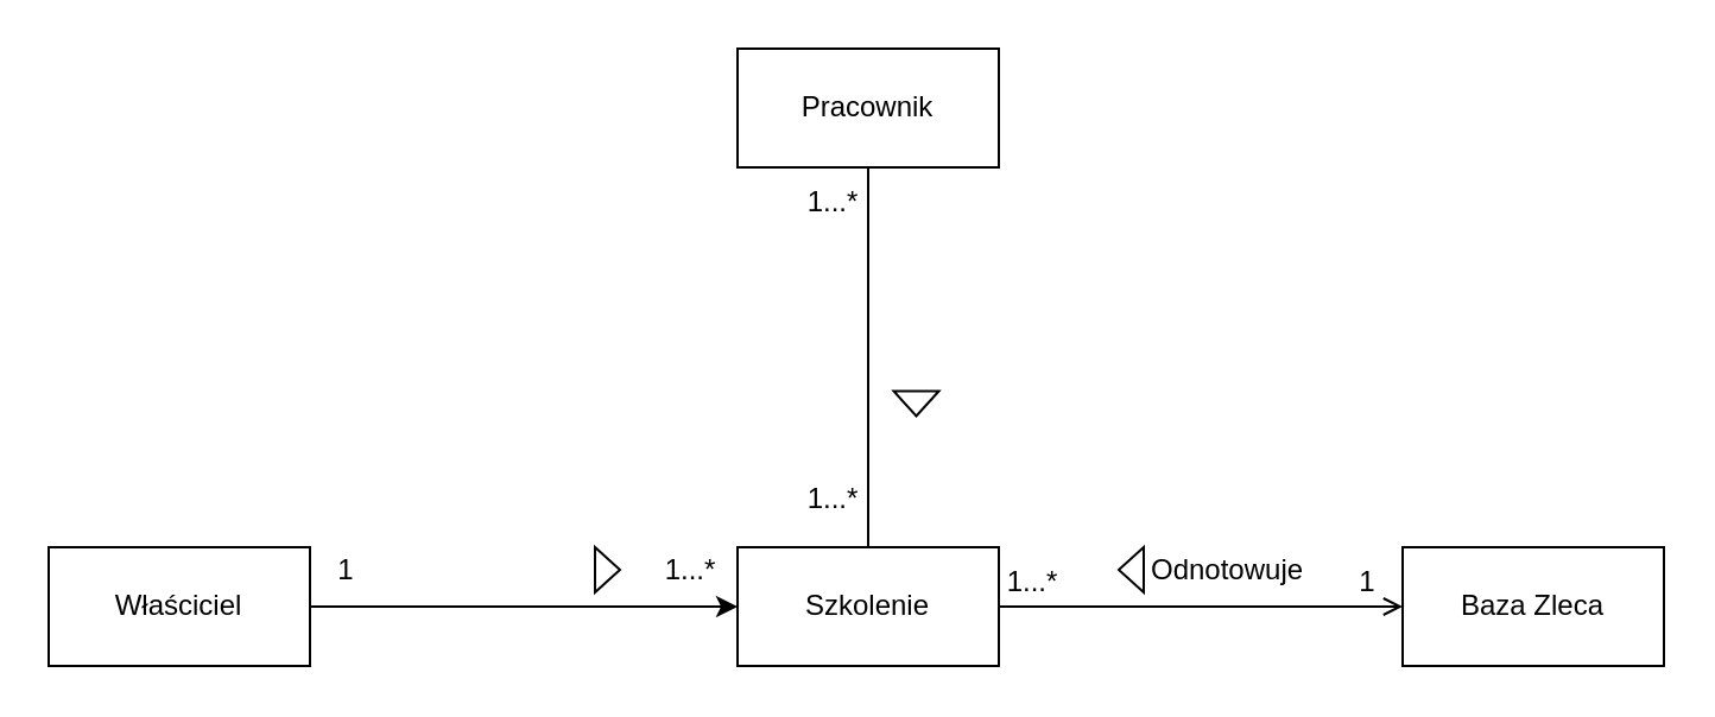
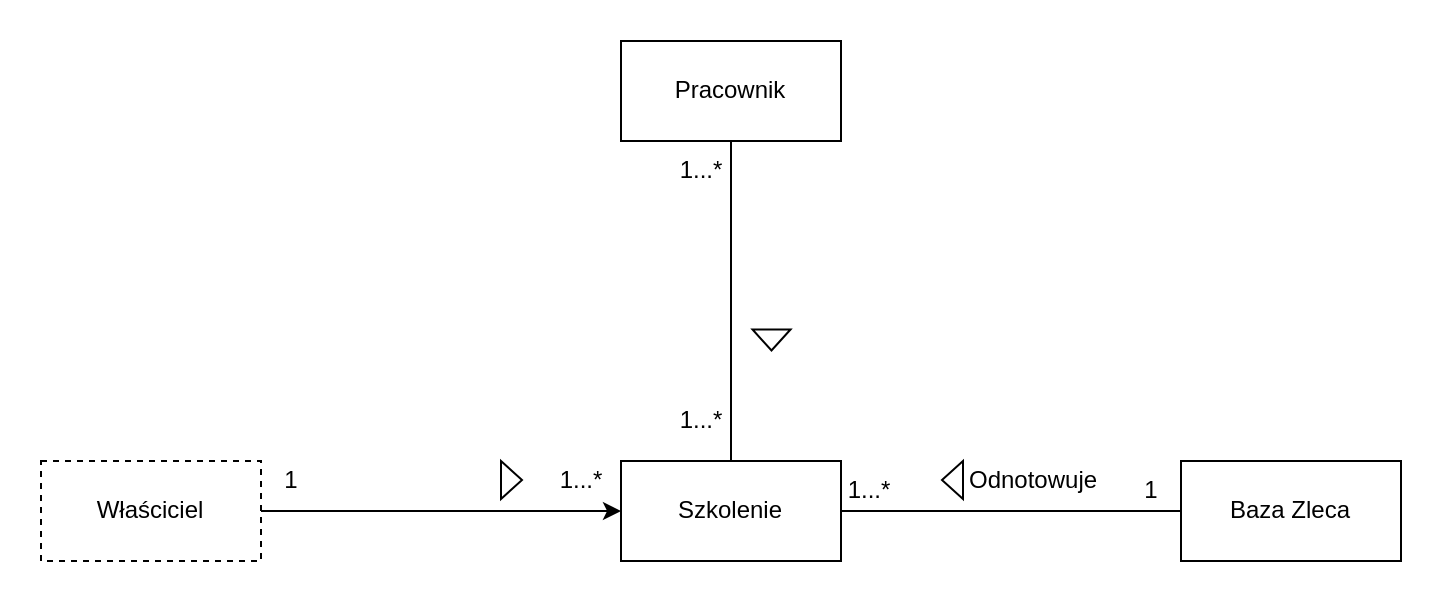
  <mxCell id="0" />
  <mxCell id="1" parent="0" />
  <mxCell id="2" value="Pracownik" style="html=1;whiteSpace=wrap;" vertex="1" parent="1"><mxGeometry x="310" y="20" width="110" height="50" as="geometry" /></mxCell>
  <mxCell id="3" style="edgeStyle=orthogonalEdgeStyle;rounded=0;orthogonalLoop=1;jettySize=auto;html=1;entryX=0;entryY=0.5;entryDx=0;entryDy=0;" edge="1" parent="1" source="4" target="8"><mxGeometry relative="1" as="geometry" /></mxCell>
- <mxCell id="4" value="Właściciel" style="html=1;whiteSpace=wrap;" vertex="1" parent="1"><mxGeometry x="20" y="230" width="110" height="50" as="geometry" /></mxCell>
+ <mxCell id="4" value="Właściciel" style="html=1;whiteSpace=wrap;dashed=1;" vertex="1" parent="1"><mxGeometry x="20" y="230" width="110" height="50" as="geometry" /></mxCell>
  <mxCell id="5" value="Baza Zleca" style="html=1;whiteSpace=wrap;" vertex="1" parent="1"><mxGeometry x="590" y="230" width="110" height="50" as="geometry" /></mxCell>
  <mxCell id="6" style="edgeStyle=orthogonalEdgeStyle;rounded=0;orthogonalLoop=1;jettySize=auto;html=1;entryX=0.5;entryY=1;entryDx=0;entryDy=0;endArrow=none;startFill=0;" edge="1" parent="1" source="8" target="2"><mxGeometry relative="1" as="geometry" /></mxCell>
- <mxCell id="7" style="edgeStyle=orthogonalEdgeStyle;rounded=0;orthogonalLoop=1;jettySize=auto;html=1;entryX=0;entryY=0.5;entryDx=0;entryDy=0;endArrow=open;startFill=0;" edge="1" parent="1" source="8" target="5"><mxGeometry relative="1" as="geometry" /></mxCell>
+ <mxCell id="7" style="edgeStyle=orthogonalEdgeStyle;rounded=0;orthogonalLoop=1;jettySize=auto;html=1;entryX=0;entryY=0.5;entryDx=0;entryDy=0;endArrow=none;startFill=0;" edge="1" parent="1" source="8" target="5"><mxGeometry relative="1" as="geometry" /></mxCell>
  <mxCell id="8" value="Szkolenie" style="html=1;whiteSpace=wrap;" vertex="1" parent="1"><mxGeometry x="310" y="230" width="110" height="50" as="geometry" /></mxCell>
  <mxCell id="9" value="" style="triangle;whiteSpace=wrap;html=1;fillColor=light-dark(#FFFFFF,#FFFFFF);fillStyle=solid;rotation=0;" vertex="1" parent="1"><mxGeometry x="250" y="230" width="10.5" height="19" as="geometry" /></mxCell>
  <mxCell id="10" value="" style="triangle;whiteSpace=wrap;html=1;fillColor=light-dark(#FFFFFF,#FFFFFF);fillStyle=solid;rotation=90;" vertex="1" parent="1"><mxGeometry x="380" y="160" width="10.5" height="19" as="geometry" /></mxCell>
  <mxCell id="11" value="" style="triangle;whiteSpace=wrap;html=1;fillColor=light-dark(#FFFFFF,#FFFFFF);fillStyle=solid;rotation=-180;" vertex="1" parent="1"><mxGeometry x="470.5" y="230" width="10.5" height="19" as="geometry" /></mxCell>
  <mxCell id="12" value="Odnotowuje" style="text;html=1;align=center;verticalAlign=middle;resizable=0;points=[];autosize=1;strokeColor=none;fillColor=none;" vertex="1" parent="1"><mxGeometry x="470.5" y="224.5" width="90" height="30" as="geometry" /></mxCell>
  <mxCell id="13" value="1" style="text;html=1;align=center;verticalAlign=middle;resizable=0;points=[];autosize=1;strokeColor=none;fillColor=none;" vertex="1" parent="1"><mxGeometry x="130" y="224.5" width="30" height="30" as="geometry" /></mxCell>
  <mxCell id="14" value="1...*" style="text;html=1;align=center;verticalAlign=middle;resizable=0;points=[];autosize=1;strokeColor=none;fillColor=none;" vertex="1" parent="1"><mxGeometry x="270" y="224.5" width="40" height="30" as="geometry" /></mxCell>
  <mxCell id="15" value="1...*" style="text;html=1;align=center;verticalAlign=middle;resizable=0;points=[];autosize=1;strokeColor=none;fillColor=none;" vertex="1" parent="1"><mxGeometry x="330" y="70" width="40" height="30" as="geometry" /></mxCell>
  <mxCell id="16" value="1...*" style="text;html=1;align=center;verticalAlign=middle;resizable=0;points=[];autosize=1;strokeColor=none;fillColor=none;" vertex="1" parent="1"><mxGeometry x="330" y="194.5" width="40" height="30" as="geometry" /></mxCell>
  <mxCell id="17" value="1" style="text;html=1;align=center;verticalAlign=middle;resizable=0;points=[];autosize=1;strokeColor=none;fillColor=none;" vertex="1" parent="1"><mxGeometry x="560" y="230" width="30" height="30" as="geometry" /></mxCell>
  <mxCell id="18" value="1...*" style="text;html=1;align=center;verticalAlign=middle;resizable=0;points=[];autosize=1;strokeColor=none;fillColor=none;" vertex="1" parent="1"><mxGeometry x="414" y="230" width="40" height="30" as="geometry" /></mxCell>
